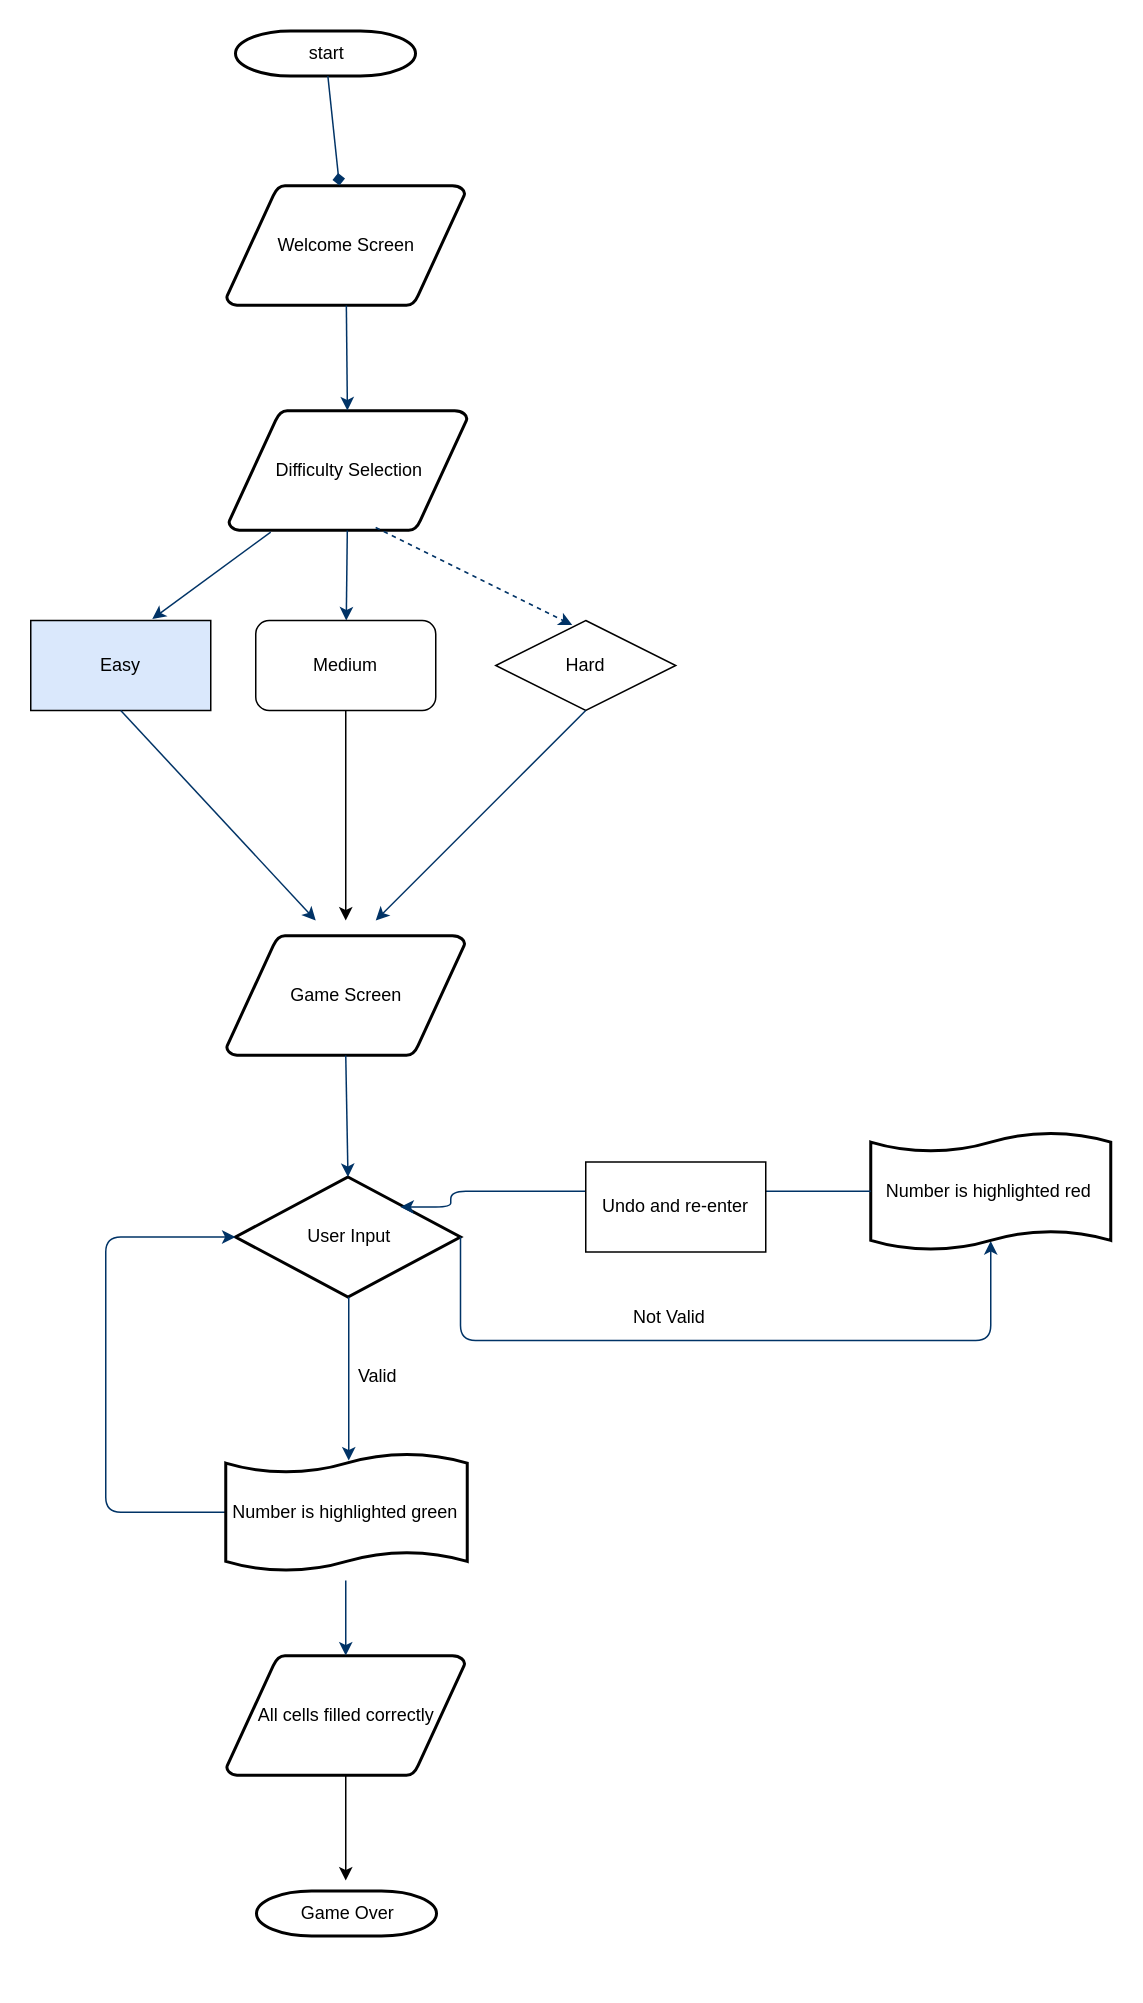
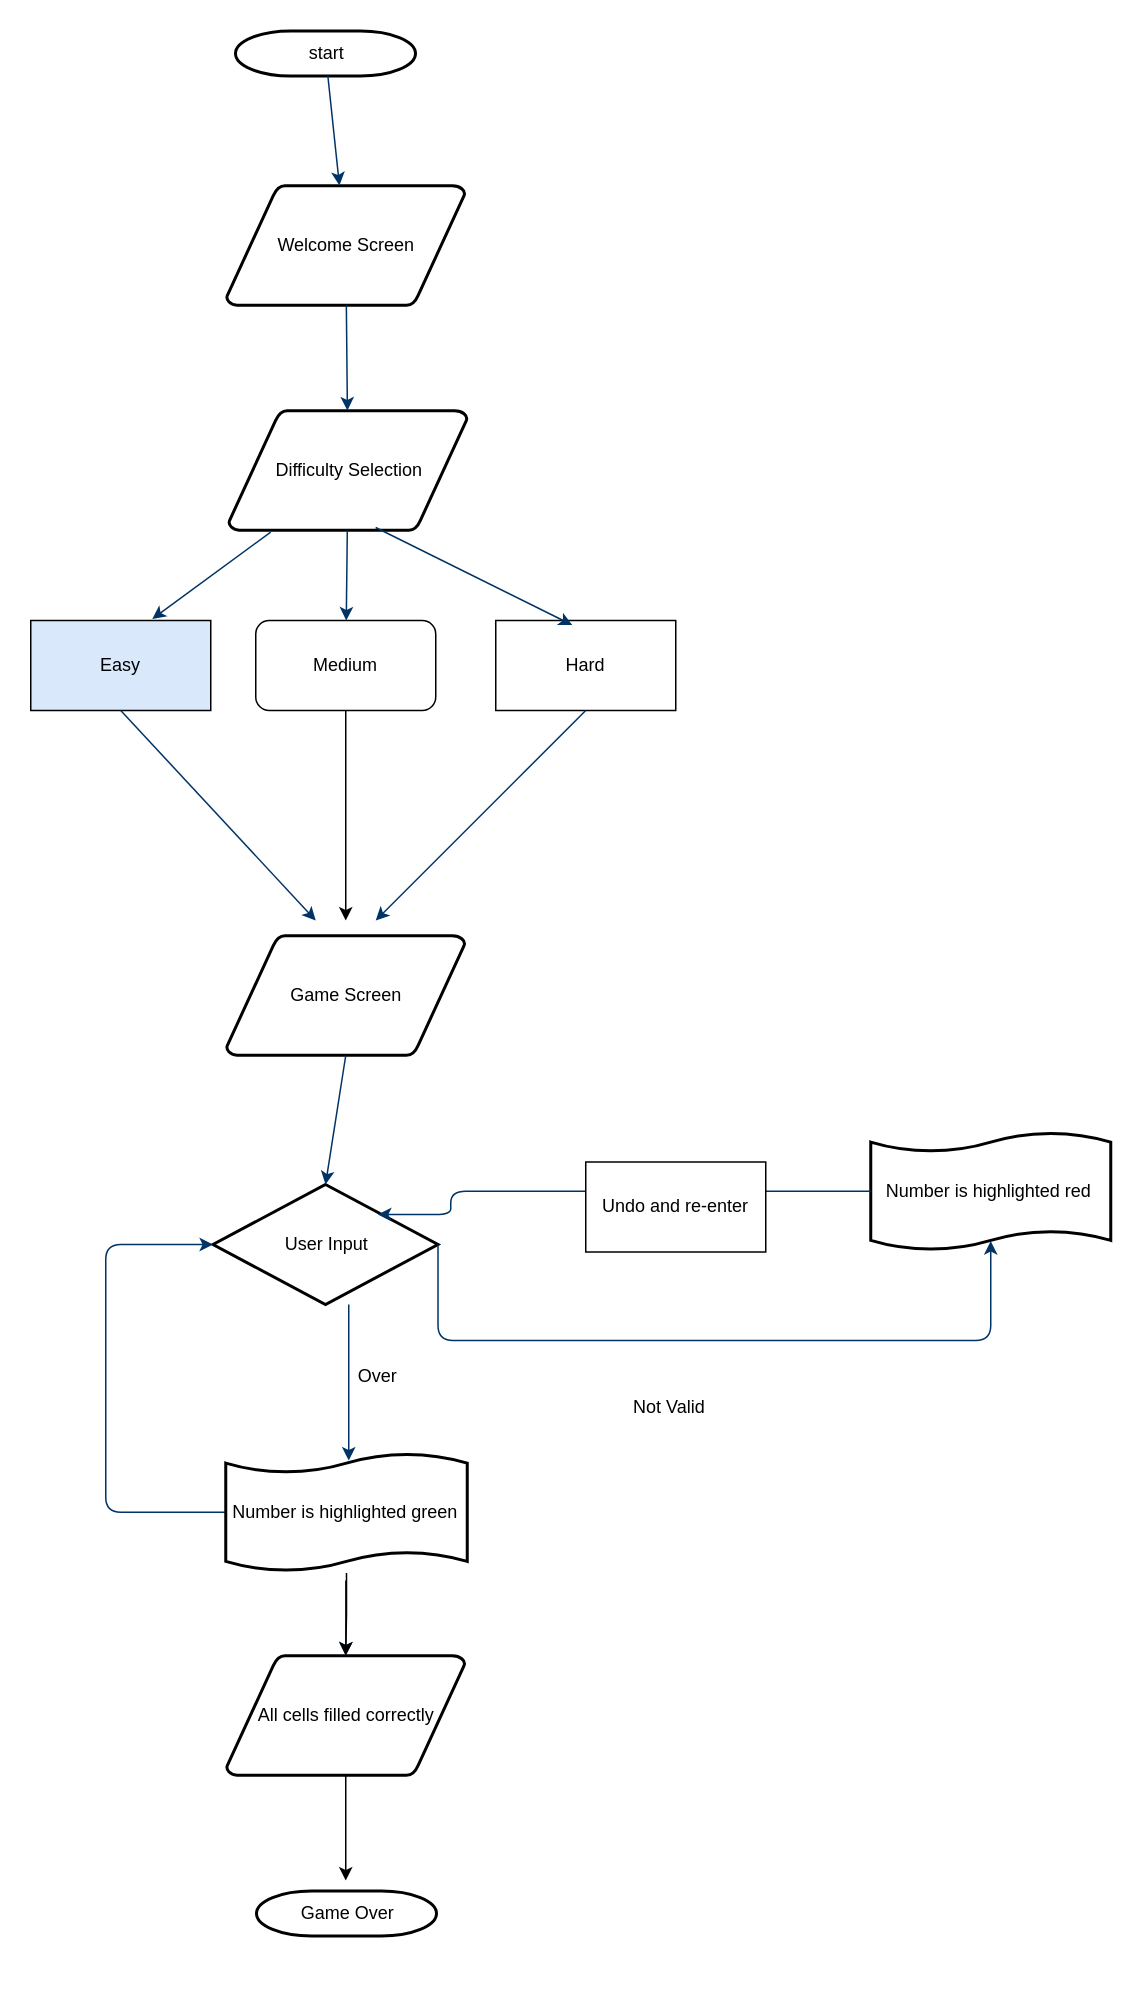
  <mxCell id="0" />
  <mxCell id="1" parent="0" />
  <mxCell id="2" value="start" style="shape=mxgraph.flowchart.terminator;strokeWidth=2;gradientColor=none;gradientDirection=north;fontStyle=0;html=1;" parent="1" vertex="1"><mxGeometry x="156.5" y="20" width="120" height="30" as="geometry" /></mxCell>
  <mxCell id="3" value="Welcome Screen" style="shape=mxgraph.flowchart.data;strokeWidth=2;gradientColor=none;gradientDirection=north;fontStyle=0;html=1;" parent="1" vertex="1"><mxGeometry x="150.5" y="123" width="159" height="80" as="geometry" /></mxCell>
  <mxCell id="4" value="Difficulty Selection" style="shape=mxgraph.flowchart.data;strokeWidth=2;gradientColor=none;gradientDirection=north;fontStyle=0;html=1;" parent="1" vertex="1"><mxGeometry x="152" y="273" width="159" height="80" as="geometry" /></mxCell>
- <mxCell id="5" value="User Input" style="shape=mxgraph.flowchart.decision;strokeWidth=2;gradientColor=none;gradientDirection=north;fontStyle=0;html=1;" parent="1" vertex="1"><mxGeometry x="156.5" y="784" width="150" height="80" as="geometry" /></mxCell>
- <mxCell id="6" style="fontStyle=1;strokeColor=#003366;strokeWidth=1;html=1;endArrow=diamond;" parent="1" source="2" target="3" edge="1"><mxGeometry relative="1" as="geometry" /></mxCell>
+ <mxCell id="5" value="User Input" style="shape=mxgraph.flowchart.decision;strokeWidth=2;gradientColor=none;gradientDirection=north;fontStyle=0;html=1;" parent="1" vertex="1"><mxGeometry x="141.5" y="789" width="150" height="80" as="geometry" /></mxCell>
+ <mxCell id="6" style="fontStyle=1;strokeColor=#003366;strokeWidth=1;html=1;" parent="1" source="2" target="3" edge="1"><mxGeometry relative="1" as="geometry" /></mxCell>
  <mxCell id="7" style="fontStyle=1;strokeColor=#003366;strokeWidth=1;html=1;" parent="1" source="3" target="4" edge="1"><mxGeometry relative="1" as="geometry" /></mxCell>
  <mxCell id="8" style="fontStyle=1;strokeColor=#003366;strokeWidth=1;html=1;" parent="1" source="4" target="19" edge="1"><mxGeometry relative="1" as="geometry"><mxPoint x="230" y="443" as="targetPoint" /></mxGeometry></mxCell>
  <mxCell id="9" value="" style="edgeStyle=elbowEdgeStyle;elbow=horizontal;entryX=0.5;entryY=0.91;entryPerimeter=0;exitX=1;exitY=0.5;exitPerimeter=0;fontStyle=1;strokeColor=#003366;strokeWidth=1;html=1;" parent="1" source="5" target="16" edge="1"><mxGeometry x="381" y="28.5" width="100" height="100" as="geometry"><mxPoint x="660" y="910" as="sourcePoint" /><mxPoint x="675.395" y="781.5" as="targetPoint" /><Array as="points"><mxPoint x="595" y="893" /></Array></mxGeometry></mxCell>
- <mxCell id="10" value="Not Valid" style="text;fontStyle=0;html=1;strokeColor=none;gradientColor=none;fillColor=none;strokeWidth=2;" parent="1" vertex="1"><mxGeometry x="420" y="864" width="40" height="26" as="geometry" /></mxCell>
+ <mxCell id="10" value="Not Valid" style="text;fontStyle=0;html=1;strokeColor=none;gradientColor=none;fillColor=none;strokeWidth=2;" parent="1" vertex="1"><mxGeometry x="420" y="924" width="40" height="26" as="geometry" /></mxCell>
  <mxCell id="11" value="" style="edgeStyle=elbowEdgeStyle;elbow=horizontal;fontColor=#001933;fontStyle=1;strokeColor=#003366;strokeWidth=1;html=1;" parent="1" source="5" edge="1"><mxGeometry width="100" height="100" as="geometry"><mxPoint y="563" as="sourcePoint" x="-90" /><mxPoint x="232" y="973" as="targetPoint" /></mxGeometry></mxCell>
  <mxCell id="12" value="All cells filled correctly" style="shape=mxgraph.flowchart.data;strokeWidth=2;gradientColor=none;gradientDirection=north;fontStyle=0;html=1;" parent="1" vertex="1"><mxGeometry x="150.5" y="1103" width="159" height="80" as="geometry" /></mxCell>
- <mxCell id="13" value="Valid" style="text;fontStyle=0;html=1;strokeColor=none;gradientColor=none;fillColor=none;strokeWidth=2;align=center;" parent="1" vertex="1"><mxGeometry x="231" y="903" width="40" height="26" as="geometry" /></mxCell>
+ <mxCell id="13" value="Over" style="text;fontStyle=0;html=1;strokeColor=none;gradientColor=none;fillColor=none;strokeWidth=2;align=center;" parent="1" vertex="1"><mxGeometry x="231" y="903" width="40" height="26" as="geometry" /></mxCell>
  <mxCell id="14" value="" style="edgeStyle=elbowEdgeStyle;elbow=horizontal;fontStyle=1;strokeColor=#003366;strokeWidth=1;html=1;" parent="1" target="12" edge="1"><mxGeometry width="100" height="100" as="geometry"><mxPoint x="230" y="1053" as="sourcePoint" /><mxPoint x="10" as="targetPoint" y="463" /></mxGeometry></mxCell>
  <mxCell id="15" value="" style="edgeStyle=elbowEdgeStyle;elbow=horizontal;entryX=0;entryY=0.5;entryPerimeter=0;fontStyle=1;strokeColor=#003366;strokeWidth=1;html=1;exitX=0;exitY=0.5;exitDx=0;exitDy=0;exitPerimeter=0;" parent="1" source="29" target="5" edge="1"><mxGeometry width="100" height="100" as="geometry"><mxPoint x="140" y="1183" as="sourcePoint" /><mxPoint x="10" as="targetPoint" y="463" /><Array as="points"><mxPoint x="70" y="1313" /></Array></mxGeometry></mxCell>
  <mxCell id="16" value="Number is highlighted red&amp;nbsp;" style="shape=mxgraph.flowchart.paper_tape;strokeWidth=2;gradientColor=none;gradientDirection=north;fontStyle=0;html=1;" parent="1" vertex="1"><mxGeometry x="580" y="753" width="160" height="81" as="geometry" /></mxCell>
  <mxCell id="17" value="" style="edgeStyle=elbowEdgeStyle;elbow=horizontal;exitX=0;exitY=0.5;exitPerimeter=0;entryX=0.733;entryY=0.25;entryPerimeter=0;fontStyle=1;strokeColor=#003366;strokeWidth=1;html=1;entryDx=0;entryDy=0;exitDx=0;exitDy=0;" parent="1" source="16" target="5" edge="1"><mxGeometry width="100" height="100" as="geometry"><mxPoint y="563" as="sourcePoint" x="-90" /><mxPoint x="10" as="targetPoint" y="463" /><Array as="points"><mxPoint x="300" y="823" /></Array></mxGeometry></mxCell>
  <mxCell id="18" value="Game Screen" style="shape=mxgraph.flowchart.data;strokeWidth=2;gradientColor=none;gradientDirection=north;fontStyle=0;html=1;" vertex="1" parent="1"><mxGeometry x="150.5" y="623" width="159" height="80" as="geometry" /></mxCell>
  <mxCell id="19" value="Medium" style="whiteSpace=wrap;html=1;rounded=1;" vertex="1" parent="1"><mxGeometry x="170" y="413" width="120" height="60" as="geometry" /></mxCell>
- <mxCell id="20" value="Hard" style="rhombus;whiteSpace=wrap;html=1;" vertex="1" parent="1"><mxGeometry x="330" y="413" width="120" height="60" as="geometry" /></mxCell>
+ <mxCell id="20" value="Hard" style="rounded=0;whiteSpace=wrap;html=1;" vertex="1" parent="1"><mxGeometry x="330" y="413" width="120" height="60" as="geometry" /></mxCell>
  <mxCell id="21" value="Easy" style="rounded=0;whiteSpace=wrap;html=1;fillColor=#dae8fc;" vertex="1" parent="1"><mxGeometry x="20" y="413" width="120" height="60" as="geometry" /></mxCell>
  <mxCell id="22" style="fontStyle=1;strokeColor=#003366;strokeWidth=1;html=1;exitX=0.176;exitY=1.013;exitDx=0;exitDy=0;exitPerimeter=0;entryX=0.675;entryY=-0.017;entryDx=0;entryDy=0;entryPerimeter=0;" edge="1" parent="1" source="4" target="21"><mxGeometry relative="1" as="geometry"><mxPoint x="241" y="363" as="sourcePoint" /><mxPoint x="240" y="423" as="targetPoint" /></mxGeometry></mxCell>
- <mxCell id="23" style="fontStyle=1;strokeColor=#003366;strokeWidth=1;html=1;exitX=0.616;exitY=0.975;exitDx=0;exitDy=0;exitPerimeter=0;entryX=0.425;entryY=0.05;entryDx=0;entryDy=0;entryPerimeter=0;dashed=1;" edge="1" parent="1" source="4" target="20"><mxGeometry relative="1" as="geometry"><mxPoint x="251" y="373" as="sourcePoint" /><mxPoint x="250" y="433" as="targetPoint" /></mxGeometry></mxCell>
+ <mxCell id="23" style="fontStyle=1;strokeColor=#003366;strokeWidth=1;html=1;exitX=0.616;exitY=0.975;exitDx=0;exitDy=0;exitPerimeter=0;entryX=0.425;entryY=0.05;entryDx=0;entryDy=0;entryPerimeter=0;" edge="1" parent="1" source="4" target="20"><mxGeometry relative="1" as="geometry"><mxPoint x="251" y="373" as="sourcePoint" /><mxPoint x="250" y="433" as="targetPoint" /></mxGeometry></mxCell>
  <mxCell id="24" value="" style="endArrow=classic;html=1;rounded=0;exitX=0.5;exitY=1;exitDx=0;exitDy=0;" edge="1" parent="1" source="19"><mxGeometry width="50" height="50" relative="1" as="geometry"><mxPoint x="470" y="533" as="sourcePoint" /><mxPoint x="230" y="613" as="targetPoint" /></mxGeometry></mxCell>
  <mxCell id="25" style="fontStyle=1;strokeColor=#003366;strokeWidth=1;html=1;exitX=0.5;exitY=1;exitDx=0;exitDy=0;" edge="1" parent="1" source="20"><mxGeometry relative="1" as="geometry"><mxPoint x="261" y="383" as="sourcePoint" /><mxPoint x="250" y="613" as="targetPoint" /></mxGeometry></mxCell>
  <mxCell id="26" style="fontStyle=1;strokeColor=#003366;strokeWidth=1;html=1;exitX=0.5;exitY=1;exitDx=0;exitDy=0;" edge="1" parent="1" source="21"><mxGeometry relative="1" as="geometry"><mxPoint x="271" y="393" as="sourcePoint" /><mxPoint x="210" y="613" as="targetPoint" /></mxGeometry></mxCell>
  <mxCell id="27" style="fontStyle=1;strokeColor=#003366;strokeWidth=1;html=1;exitX=0.5;exitY=1;exitDx=0;exitDy=0;exitPerimeter=0;entryX=0.5;entryY=0;entryDx=0;entryDy=0;entryPerimeter=0;" edge="1" parent="1" source="18" target="5"><mxGeometry relative="1" as="geometry"><mxPoint x="281" y="403" as="sourcePoint" /><mxPoint x="230" y="833" as="targetPoint" /></mxGeometry></mxCell>
+ <mxCell id="28" value="" style="edgeStyle=orthogonalEdgeStyle;rounded=0;orthogonalLoop=1;jettySize=auto;html=1;" edge="1" parent="1" source="29" target="12"><mxGeometry relative="1" as="geometry" /></mxCell>
  <mxCell id="29" value="Number is highlighted green&amp;nbsp;" style="shape=mxgraph.flowchart.paper_tape;strokeWidth=2;gradientColor=none;gradientDirection=north;fontStyle=0;html=1;" vertex="1" parent="1"><mxGeometry x="150" y="967" width="161" height="81" as="geometry" /></mxCell>
  <mxCell id="30" value="Undo and re-enter" style="rounded=0;whiteSpace=wrap;html=1;" vertex="1" parent="1"><mxGeometry x="390" y="774" width="120" height="60" as="geometry" /></mxCell>
  <mxCell id="31" value="Game Over" style="shape=mxgraph.flowchart.terminator;strokeWidth=2;gradientColor=none;gradientDirection=north;fontStyle=0;html=1;" vertex="1" parent="1"><mxGeometry x="170.5" y="1260" width="120" height="30" as="geometry" /></mxCell>
  <mxCell id="32" value="" style="edgeStyle=orthogonalEdgeStyle;rounded=0;orthogonalLoop=1;jettySize=auto;html=1;" edge="1" parent="1"><mxGeometry relative="1" as="geometry"><mxPoint x="230" y="1183" as="sourcePoint" /><mxPoint x="230" y="1253" as="targetPoint" /></mxGeometry></mxCell>
